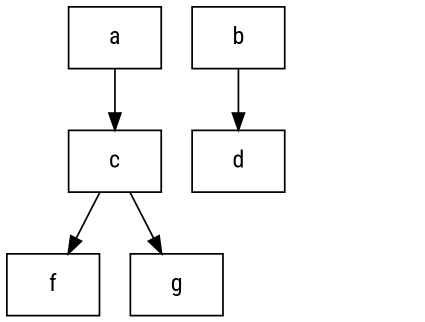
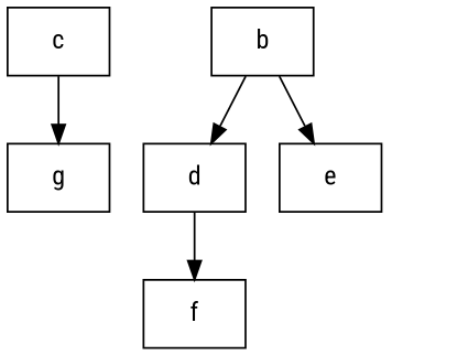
  digraph {
    fontname="Roboto Condensed"
    ordering=out
    node [fontname="Roboto Condensed" shape=box]
    edge [fontname="Roboto Condensed"]
-   a
    c
    b
    d
+   e
    f
    g
    blank [style=invis shape=""]
-   a -> c
-   c -> f
+   d -> f
    c -> g
    b -> d
+   b -> e
  }
